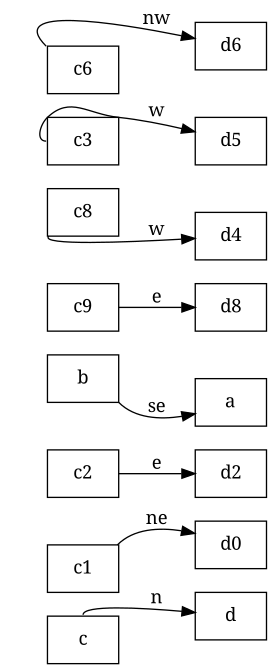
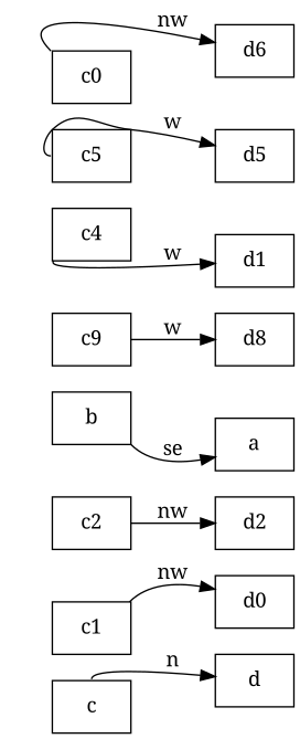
  digraph {
    fontname="Noto Serif"
    rankdir=LR
    node [fontname="Noto Serif" shape=box]
    edge [fontname="Noto Serif" tailport=e]
    c
    d
    n3 [label=d0]
    c1
    c2
    d2
    b
    a
    n9 [label=c9]
    n10 [label=d8]
-   c4 [label=c8]
-   d4
-   c5 [label=c3]
+   c4
+   d4 [label=d1]
+   c5
    d5
-   c6
+   c6 [label=c0]
    d6
    c -> d [label=n tailport=n]
-   c1 -> n3 [label=ne tailport=ne]
-   c2 -> d2 [label=e]
+   c1 -> n3 [label=nw tailport=ne]
+   c2 -> d2 [label=nw]
    b -> a [label=se tailport=se]
-   n9 -> n10 [label=e]
+   n9 -> n10 [label=w]
    c4 -> d4 [label=w tailport=sw]
    c5 -> d5 [label=w tailport=w]
    c6 -> d6 [label=nw tailport=nw]
  }
